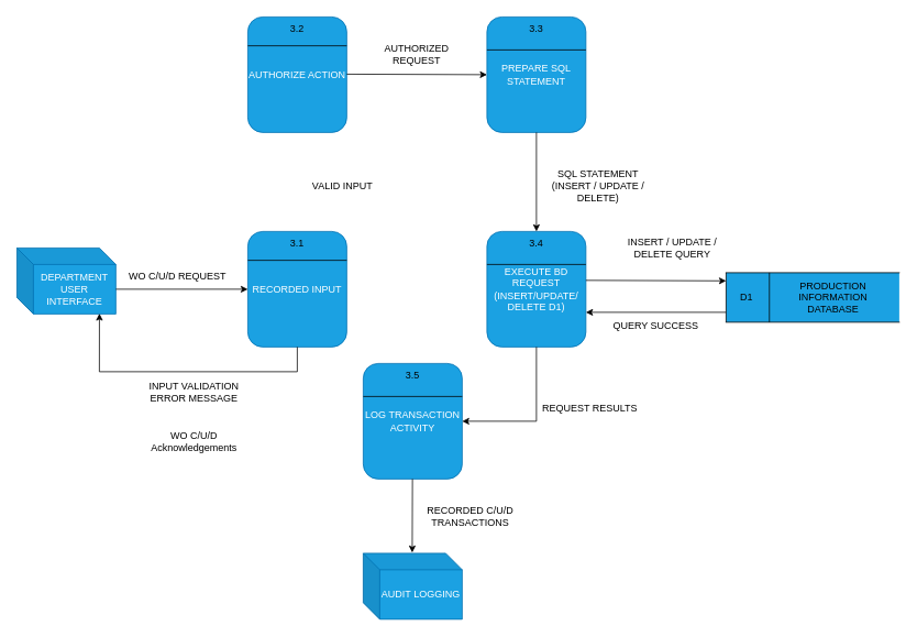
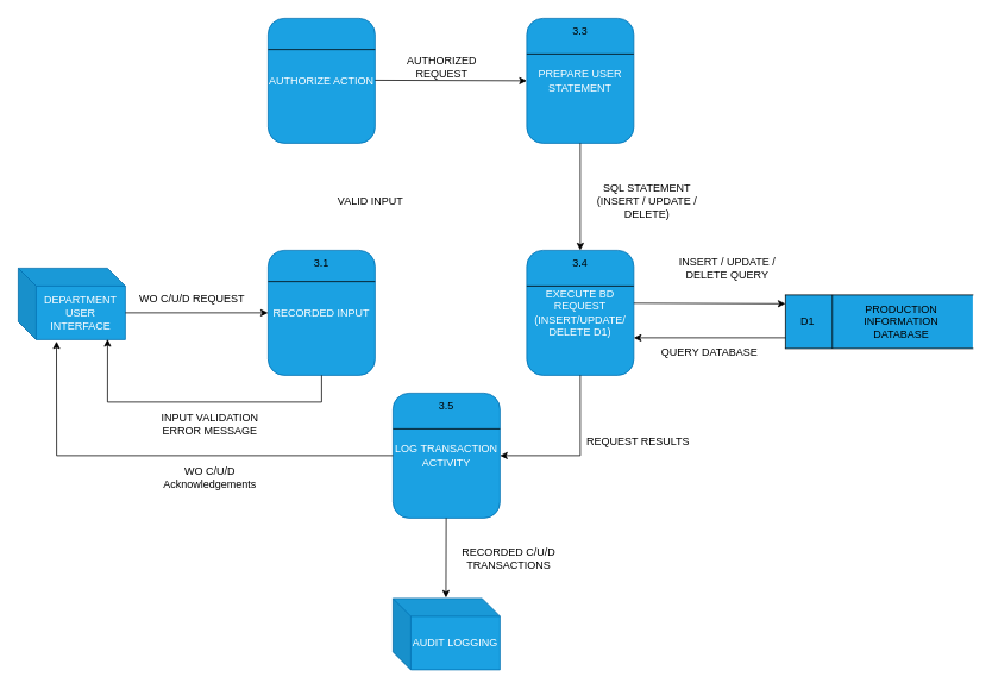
  <mxCell id="0" />
  <mxCell id="1" parent="0" />
  <mxCell id="2" value="DEPARTMENT USER INTERFACE" style="shape=cube;whiteSpace=wrap;html=1;boundedLbl=1;backgroundOutline=1;darkOpacity=0.05;darkOpacity2=0.1;fillColor=#1ba1e2;fontColor=#ffffff;strokeColor=#006EAF;" parent="1" vertex="1"><mxGeometry x="20" y="300" width="120" height="80" as="geometry" /></mxCell>
  <mxCell id="3" value="RECORDED INPUT" style="rounded=1;whiteSpace=wrap;html=1;fillColor=#1ba1e2;fontColor=#ffffff;strokeColor=#006EAF;" parent="1" vertex="1"><mxGeometry x="300" y="280" width="120" height="140" as="geometry" /></mxCell>
- <mxCell id="4" value="PREPARE SQL STATEMENT" style="rounded=1;whiteSpace=wrap;html=1;fillColor=#1ba1e2;fontColor=#ffffff;strokeColor=#006EAF;" parent="1" vertex="1"><mxGeometry x="590" width="120" height="140" as="geometry" y="20" /></mxCell>
+ <mxCell id="4" value="PREPARE USER STATEMENT" style="rounded=1;whiteSpace=wrap;html=1;fillColor=#1ba1e2;fontColor=#ffffff;strokeColor=#006EAF;" parent="1" vertex="1"><mxGeometry x="590" width="120" height="140" as="geometry" y="20" /></mxCell>
  <mxCell id="5" value="" style="endArrow=none;html=1;rounded=0;exitX=0;exitY=0.25;exitDx=0;exitDy=0;entryX=1;entryY=0.25;entryDx=0;entryDy=0;" parent="1" source="3" target="3" edge="1"><mxGeometry width="50" height="50" relative="1" as="geometry"><mxPoint x="360" y="460" as="sourcePoint" /><mxPoint x="410" y="410" as="targetPoint" /></mxGeometry></mxCell>
  <mxCell id="6" value="3.1" style="text;html=1;align=center;verticalAlign=middle;whiteSpace=wrap;rounded=0;" parent="1" vertex="1"><mxGeometry x="330" y="280" width="60" height="30" as="geometry" /></mxCell>
  <mxCell id="7" value="" style="endArrow=none;html=1;rounded=0;exitX=0;exitY=0.25;exitDx=0;exitDy=0;entryX=1;entryY=0.25;entryDx=0;entryDy=0;" parent="1" edge="1"><mxGeometry width="50" height="50" relative="1" as="geometry"><mxPoint x="590" y="60" as="sourcePoint" /><mxPoint x="710" y="60" as="targetPoint" /></mxGeometry></mxCell>
  <mxCell id="8" value="3.3" style="text;html=1;align=center;verticalAlign=middle;whiteSpace=wrap;rounded=0;" parent="1" vertex="1"><mxGeometry x="620" width="60" height="30" as="geometry" y="20" /></mxCell>
  <mxCell id="9" value="AUTHORIZE ACTION" style="rounded=1;whiteSpace=wrap;html=1;fillColor=#1ba1e2;fontColor=#ffffff;strokeColor=#006EAF;" parent="1" vertex="1"><mxGeometry x="300" width="120" height="140" as="geometry" y="20" /></mxCell>
  <mxCell id="10" value="" style="endArrow=none;html=1;rounded=0;exitX=0;exitY=0.25;exitDx=0;exitDy=0;entryX=1;entryY=0.25;entryDx=0;entryDy=0;" parent="1" source="9" target="9" edge="1"><mxGeometry width="50" height="50" relative="1" as="geometry"><mxPoint x="420" y="200" as="sourcePoint" /><mxPoint x="470" y="150" as="targetPoint" /></mxGeometry></mxCell>
- <mxCell id="11" value="3.2" style="text;html=1;align=center;verticalAlign=middle;whiteSpace=wrap;rounded=0;" parent="1" vertex="1"><mxGeometry x="330" width="60" height="30" as="geometry" y="20" /></mxCell>
  <mxCell id="12" value="" style="shape=partialRectangle;whiteSpace=wrap;html=1;left=0;right=0;fillColor=#1ba1e2;fontColor=#ffffff;strokeColor=light-dark(#000000,#F9F9F9);" parent="1" vertex="1"><mxGeometry x="880" y="330" width="210" height="60" as="geometry" /></mxCell>
  <mxCell id="13" value="" style="endArrow=none;html=1;rounded=0;entryX=0;entryY=0;entryDx=0;entryDy=0;exitX=0;exitY=1;exitDx=0;exitDy=0;" parent="1" source="12" target="12" edge="1"><mxGeometry width="50" height="50" relative="1" as="geometry"><mxPoint x="390" y="380" as="sourcePoint" /><mxPoint x="440" y="330" as="targetPoint" /></mxGeometry></mxCell>
  <mxCell id="14" value="" style="endArrow=none;html=1;rounded=0;entryX=0.25;entryY=0;entryDx=0;entryDy=0;exitX=0.25;exitY=1;exitDx=0;exitDy=0;" parent="1" source="12" target="12" edge="1"><mxGeometry width="50" height="50" relative="1" as="geometry"><mxPoint x="390" y="380" as="sourcePoint" /><mxPoint x="440" y="330" as="targetPoint" /></mxGeometry></mxCell>
  <mxCell id="15" value="D1" style="text;html=1;align=center;verticalAlign=middle;whiteSpace=wrap;rounded=0;" parent="1" vertex="1"><mxGeometry x="900" y="345" width="10" height="30" as="geometry" /></mxCell>
  <mxCell id="16" value="PRODUCTION INFORMATION DATABASE" style="text;html=1;align=center;verticalAlign=middle;whiteSpace=wrap;rounded=0;" parent="1" vertex="1"><mxGeometry x="980" y="345" width="60" height="30" as="geometry" /></mxCell>
  <mxCell id="17" value="EXECUTE BD REQUEST (INSERT/UPDATE/&lt;div&gt;DELETE D1)&lt;/div&gt;" style="rounded=1;whiteSpace=wrap;html=1;fillColor=#1ba1e2;fontColor=#ffffff;strokeColor=#006EAF;" parent="1" vertex="1"><mxGeometry x="590" y="280" width="120" height="140" as="geometry" /></mxCell>
  <mxCell id="18" value="" style="endArrow=none;html=1;rounded=0;exitX=0;exitY=0.25;exitDx=0;exitDy=0;entryX=1;entryY=0.25;entryDx=0;entryDy=0;" parent="1" edge="1"><mxGeometry width="50" height="50" relative="1" as="geometry"><mxPoint x="590" y="320" as="sourcePoint" /><mxPoint x="710" y="320" as="targetPoint" /></mxGeometry></mxCell>
  <mxCell id="19" value="3.4" style="text;html=1;align=center;verticalAlign=middle;whiteSpace=wrap;rounded=0;" parent="1" vertex="1"><mxGeometry x="620" y="280" width="60" height="30" as="geometry" /></mxCell>
  <mxCell id="20" value="" style="endArrow=classic;html=1;rounded=0;entryX=1;entryY=0.5;entryDx=0;entryDy=0;exitX=0.5;exitY=1;exitDx=0;exitDy=0;" parent="1" source="17" target="23" edge="1"><mxGeometry width="50" height="50" relative="1" as="geometry"><mxPoint x="805" y="765" as="sourcePoint" /><mxPoint x="565" y="570" as="targetPoint" /><Array as="points"><mxPoint x="650" y="510" /></Array></mxGeometry></mxCell>
  <mxCell id="21" value="WO C/U/D REQUEST" style="text;html=1;align=center;verticalAlign=middle;whiteSpace=wrap;rounded=0;" parent="1" vertex="1"><mxGeometry x="150" y="320" width="130" height="30" as="geometry" /></mxCell>
  <mxCell id="22" value="AUDIT LOGGING" style="shape=cube;whiteSpace=wrap;html=1;boundedLbl=1;backgroundOutline=1;darkOpacity=0.05;darkOpacity2=0.1;fillColor=#1ba1e2;fontColor=#ffffff;strokeColor=#006EAF;" vertex="1" parent="1"><mxGeometry x="440" y="670" width="120" height="80" as="geometry" /></mxCell>
  <mxCell id="23" value="LOG TRANSACTION ACTIVITY" style="rounded=1;whiteSpace=wrap;html=1;fillColor=#1ba1e2;fontColor=#ffffff;strokeColor=#006EAF;" vertex="1" parent="1"><mxGeometry x="440" y="440" width="120" height="140" as="geometry" /></mxCell>
  <mxCell id="24" value="" style="endArrow=none;html=1;rounded=0;exitX=0;exitY=0.25;exitDx=0;exitDy=0;entryX=1;entryY=0.25;entryDx=0;entryDy=0;" edge="1" parent="1"><mxGeometry width="50" height="50" relative="1" as="geometry"><mxPoint x="440" y="480" as="sourcePoint" /><mxPoint x="560" y="480" as="targetPoint" /></mxGeometry></mxCell>
  <mxCell id="25" value="3.5" style="text;html=1;align=center;verticalAlign=middle;whiteSpace=wrap;rounded=0;" vertex="1" parent="1"><mxGeometry x="470" y="440" width="60" height="30" as="geometry" /></mxCell>
  <mxCell id="26" value="" style="endArrow=classic;html=1;rounded=0;exitX=0;exitY=0;exitDx=120.0;exitDy=50;exitPerimeter=0;entryX=0;entryY=0.5;entryDx=0;entryDy=0;" edge="1" parent="1" source="2" target="3"><mxGeometry width="50" height="50" relative="1" as="geometry"><mxPoint x="210" y="330" as="sourcePoint" /><mxPoint x="120" y="510" as="targetPoint" /></mxGeometry></mxCell>
  <mxCell id="27" value="" style="endArrow=classic;html=1;rounded=0;exitX=0.5;exitY=1;exitDx=0;exitDy=0;entryX=0.834;entryY=0.994;entryDx=0;entryDy=0;entryPerimeter=0;" edge="1" parent="1" source="3" target="2"><mxGeometry width="50" height="50" relative="1" as="geometry"><mxPoint x="240" y="490" as="sourcePoint" /><mxPoint x="80" y="382" as="targetPoint" /><Array as="points"><mxPoint x="360" y="450" /><mxPoint x="120" y="450" /></Array></mxGeometry></mxCell>
  <mxCell id="28" value="INPUT VALIDATION ERROR MESSAGE" style="text;html=1;align=center;verticalAlign=middle;whiteSpace=wrap;rounded=0;" vertex="1" parent="1"><mxGeometry x="170" y="460" width="130" height="30" as="geometry" /></mxCell>
  <mxCell id="29" value="VALID INPUT" style="text;html=1;align=center;verticalAlign=middle;whiteSpace=wrap;rounded=0;" vertex="1" parent="1"><mxGeometry x="350" y="210" width="130" height="30" as="geometry" /></mxCell>
  <mxCell id="30" value="" style="endArrow=classic;html=1;rounded=0;exitX=0;exitY=0;exitDx=120.0;exitDy=50;exitPerimeter=0;entryX=0;entryY=0.5;entryDx=0;entryDy=0;" edge="1" parent="1" target="4"><mxGeometry width="50" height="50" relative="1" as="geometry"><mxPoint x="420" y="89.41" as="sourcePoint" /><mxPoint x="580" y="89.41" as="targetPoint" /></mxGeometry></mxCell>
- <mxCell id="31" value="AUTHORIZED REQUEST" style="text;html=1;align=center;verticalAlign=middle;whiteSpace=wrap;rounded=0;" vertex="1" parent="1"><mxGeometry x="440" y="50" width="130" height="30" as="geometry" /></mxCell>
+ <mxCell id="31" value="AUTHORIZED REQUEST" style="text;html=1;align=center;verticalAlign=middle;whiteSpace=wrap;rounded=0;" vertex="1" parent="1"><mxGeometry x="430" y="60" width="130" height="30" as="geometry" /></mxCell>
  <mxCell id="32" value="" style="endArrow=classic;html=1;rounded=0;exitX=0.5;exitY=1;exitDx=0;exitDy=0;entryX=0.5;entryY=0;entryDx=0;entryDy=0;" edge="1" parent="1" source="4" target="19"><mxGeometry width="50" height="50" relative="1" as="geometry"><mxPoint x="600" y="224.41" as="sourcePoint" /><mxPoint x="770" y="225" as="targetPoint" /></mxGeometry></mxCell>
  <mxCell id="33" value="&lt;span style=&quot;color: rgba(0, 0, 0, 0); font-family: monospace; font-size: 0px; text-align: start; text-wrap-mode: nowrap;&quot;&gt;%3CmxGraphModel%3E%3Croot%3E%3CmxCell%20id%3D%220%22%2F%3E%3CmxCell%20id%3D%221%22%20parent%3D%220%22%2F%3E%3CmxCell%20id%3D%222%22%20value%3D%22Valid%20Input%22%20style%3D%22text%3Bhtml%3D1%3Balign%3Dcenter%3BverticalAlign%3Dmiddle%3BwhiteSpace%3Dwrap%3Brounded%3D0%3B%22%20vertex%3D%221%22%20parent%3D%221%22%3E%3CmxGeometry%20x%3D%22390%22%20y%3D%22190%22%20width%3D%22130%22%20height%3D%2230%22%20as%3D%22geometry%22%2F%3E%3C%2FmxCell%3E%3C%2Froot%3E%3C%2FmxGraphModel%3E&lt;/span&gt;SQL STATEMENT (INSERT / UPDATE / DELETE)" style="text;html=1;align=center;verticalAlign=middle;whiteSpace=wrap;rounded=0;" vertex="1" parent="1"><mxGeometry x="660" y="210" width="130" height="30" as="geometry" /></mxCell>
  <mxCell id="34" value="" style="endArrow=classic;html=1;rounded=0;exitX=0;exitY=0;exitDx=120.0;exitDy=50;exitPerimeter=0;entryX=0;entryY=0.5;entryDx=0;entryDy=0;" edge="1" parent="1"><mxGeometry width="50" height="50" relative="1" as="geometry"><mxPoint x="710" y="339.29" as="sourcePoint" /><mxPoint x="880" y="339.88" as="targetPoint" /></mxGeometry></mxCell>
  <mxCell id="35" value="INSERT / UPDATE / DELETE QUERY" style="text;html=1;align=center;verticalAlign=middle;whiteSpace=wrap;rounded=0;" vertex="1" parent="1"><mxGeometry x="750" y="285" width="130" height="30" as="geometry" /></mxCell>
  <mxCell id="36" value="" style="endArrow=classic;html=1;rounded=0;" edge="1" parent="1"><mxGeometry width="50" height="50" relative="1" as="geometry"><mxPoint x="880" y="378" as="sourcePoint" /><mxPoint x="710" y="378" as="targetPoint" /></mxGeometry></mxCell>
- <mxCell id="37" value="QUERY SUCCESS" style="text;html=1;align=center;verticalAlign=middle;whiteSpace=wrap;rounded=0;" vertex="1" parent="1"><mxGeometry x="730" y="380" width="130" height="30" as="geometry" /></mxCell>
+ <mxCell id="37" value="QUERY DATABASE" style="text;html=1;align=center;verticalAlign=middle;whiteSpace=wrap;rounded=0;" vertex="1" parent="1"><mxGeometry x="730" y="380" width="130" height="30" as="geometry" /></mxCell>
  <mxCell id="38" value="REQUEST RESULTS" style="text;html=1;align=center;verticalAlign=middle;whiteSpace=wrap;rounded=0;" vertex="1" parent="1"><mxGeometry x="650" y="480" width="130" height="30" as="geometry" /></mxCell>
  <mxCell id="39" value="" style="endArrow=classic;html=1;rounded=0;exitX=0.5;exitY=1;exitDx=0;exitDy=0;entryX=0.495;entryY=-0.01;entryDx=0;entryDy=0;entryPerimeter=0;" edge="1" parent="1" target="22"><mxGeometry width="50" height="50" relative="1" as="geometry"><mxPoint x="499.68" y="580" as="sourcePoint" /><mxPoint x="499.68" y="700" as="targetPoint" /></mxGeometry></mxCell>
  <mxCell id="40" value="RECORDED C/U/D TRANSACTIONS" style="text;html=1;align=center;verticalAlign=middle;whiteSpace=wrap;rounded=0;" vertex="1" parent="1"><mxGeometry x="505" y="610" width="130" height="30" as="geometry" /></mxCell>
+ <mxCell id="41" value="" style="endArrow=classic;html=1;rounded=0;entryX=0.357;entryY=1.025;entryDx=0;entryDy=0;entryPerimeter=0;exitX=0;exitY=0.5;exitDx=0;exitDy=0;" edge="1" parent="1" source="23" target="2"><mxGeometry width="50" height="50" relative="1" as="geometry"><mxPoint x="440" y="560" as="sourcePoint" /><mxPoint x="175" y="510" as="targetPoint" /><Array as="points"><mxPoint x="63" y="510" /></Array></mxGeometry></mxCell>
  <mxCell id="42" value="WO C/U/D Acknowledgements" style="text;html=1;align=center;verticalAlign=middle;whiteSpace=wrap;rounded=0;" vertex="1" parent="1"><mxGeometry x="170" y="520" width="130" height="30" as="geometry" /></mxCell>
